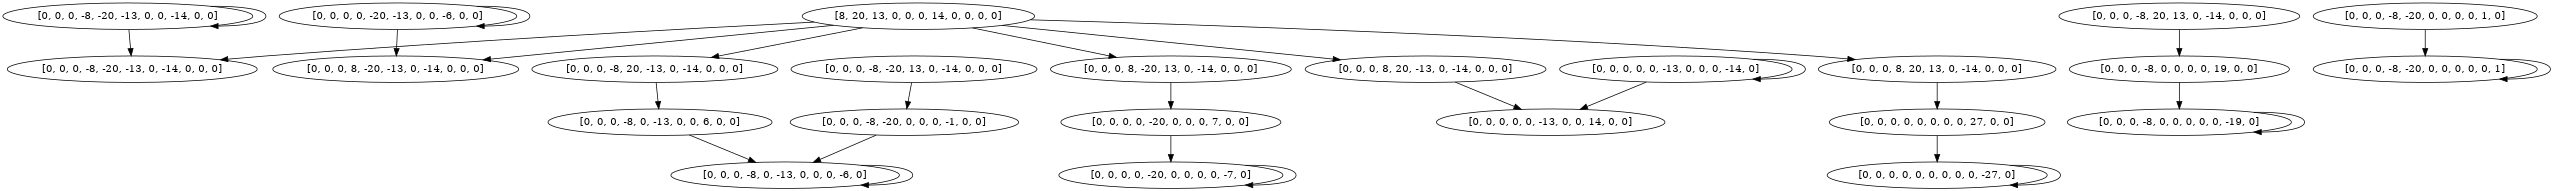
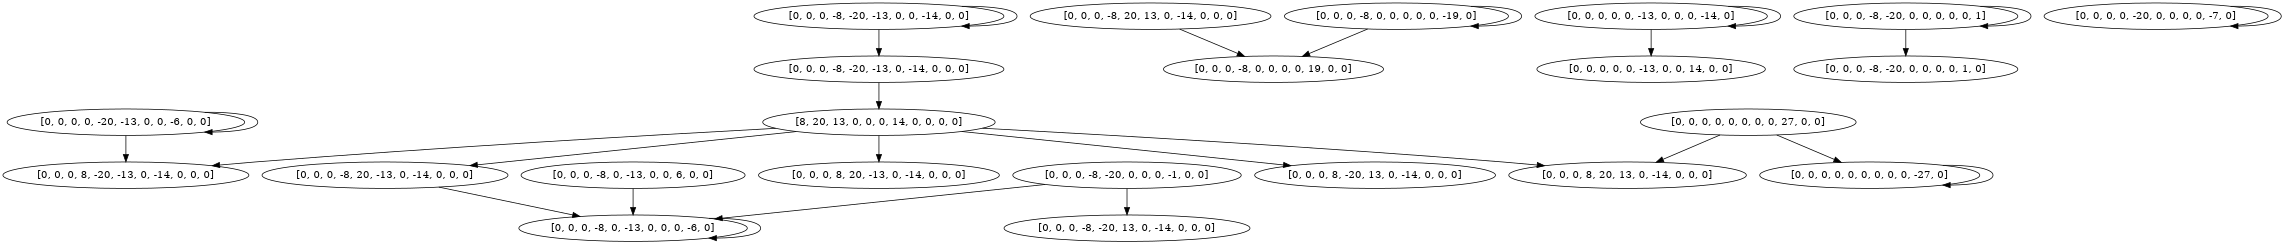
  digraph {
    "[8, 20, 13, 0, 0, 0, 14, 0, 0, 0, 0]"
    "[0, 0, 0, -8, -20, -13, 0, -14, 0, 0, 0]"
    "[0, 0, 0, -8, 20, -13, 0, -14, 0, 0, 0]"
    "[0, 0, 0, 8, -20, -13, 0, -14, 0, 0, 0]"
    "[0, 0, 0, 8, -20, 13, 0, -14, 0, 0, 0]"
    "[0, 0, 0, 8, 20, -13, 0, -14, 0, 0, 0]"
    "[0, 0, 0, 8, 20, 13, 0, -14, 0, 0, 0]"
    "[0, 0, 0, -8, -20, 13, 0, -14, 0, 0, 0]"
    "[0, 0, 0, -8, -20, 0, 0, 0, -1, 0, 0]"
    "[0, 0, 0, -8, 0, -13, 0, 0, 6, 0, 0]"
    "[0, 0, 0, -8, 20, 13, 0, -14, 0, 0, 0]"
    "[0, 0, 0, -8, 0, 0, 0, 0, 19, 0, 0]"
-   "[0, 0, 0, 0, -20, 0, 0, 0, 7, 0, 0]"
    "[0, 0, 0, 0, 0, -13, 0, 0, 14, 0, 0]"
    "[0, 0, 0, 0, 0, 0, 0, 0, 27, 0, 0]"
    "[0, 0, 0, -8, -20, -13, 0, 0, -14, 0, 0]"
    "[0, 0, 0, -8, 0, -13, 0, 0, 0, -6, 0]"
    "[0, 0, 0, -8, -20, 0, 0, 0, 0, 1, 0]"
    "[0, 0, 0, -8, -20, 0, 0, 0, 0, 0, 1]"
    "[0, 0, 0, -8, 0, 0, 0, 0, 0, -19, 0]"
    "[0, 0, 0, 0, -20, -13, 0, 0, -6, 0, 0]"
    "[0, 0, 0, 0, -20, 0, 0, 0, 0, -7, 0]"
    "[0, 0, 0, 0, 0, -13, 0, 0, 0, -14, 0]"
    "[0, 0, 0, 0, 0, 0, 0, 0, 0, -27, 0]"
-   "[8, 20, 13, 0, 0, 0, 14, 0, 0, 0, 0]" -> "[0, 0, 0, -8, -20, -13, 0, -14, 0, 0, 0]"
+   "[0, 0, 0, -8, -20, -13, 0, -14, 0, 0, 0]" -> "[8, 20, 13, 0, 0, 0, 14, 0, 0, 0, 0]"
    "[8, 20, 13, 0, 0, 0, 14, 0, 0, 0, 0]" -> "[0, 0, 0, -8, 20, -13, 0, -14, 0, 0, 0]"
    "[8, 20, 13, 0, 0, 0, 14, 0, 0, 0, 0]" -> "[0, 0, 0, 8, -20, -13, 0, -14, 0, 0, 0]"
    "[8, 20, 13, 0, 0, 0, 14, 0, 0, 0, 0]" -> "[0, 0, 0, 8, -20, 13, 0, -14, 0, 0, 0]"
    "[8, 20, 13, 0, 0, 0, 14, 0, 0, 0, 0]" -> "[0, 0, 0, 8, 20, -13, 0, -14, 0, 0, 0]"
    "[8, 20, 13, 0, 0, 0, 14, 0, 0, 0, 0]" -> "[0, 0, 0, 8, 20, 13, 0, -14, 0, 0, 0]"
-   "[0, 0, 0, -8, 20, -13, 0, -14, 0, 0, 0]" -> "[0, 0, 0, -8, 0, -13, 0, 0, 6, 0, 0]"
-   "[0, 0, 0, 8, -20, 13, 0, -14, 0, 0, 0]" -> "[0, 0, 0, 0, -20, 0, 0, 0, 7, 0, 0]"
-   "[0, 0, 0, 8, 20, -13, 0, -14, 0, 0, 0]" -> "[0, 0, 0, 0, 0, -13, 0, 0, 14, 0, 0]"
-   "[0, 0, 0, 8, 20, 13, 0, -14, 0, 0, 0]" -> "[0, 0, 0, 0, 0, 0, 0, 0, 27, 0, 0]"
-   "[0, 0, 0, -8, -20, 13, 0, -14, 0, 0, 0]" -> "[0, 0, 0, -8, -20, 0, 0, 0, -1, 0, 0]"
+   "[0, 0, 0, -8, 20, -13, 0, -14, 0, 0, 0]" -> "[0, 0, 0, -8, 0, -13, 0, 0, 0, -6, 0]"
+   "[0, 0, 0, 0, 0, 0, 0, 0, 27, 0, 0]" -> "[0, 0, 0, 8, 20, 13, 0, -14, 0, 0, 0]"
+   "[0, 0, 0, -8, -20, 0, 0, 0, -1, 0, 0]" -> "[0, 0, 0, -8, -20, 13, 0, -14, 0, 0, 0]"
    "[0, 0, 0, -8, -20, 0, 0, 0, -1, 0, 0]" -> "[0, 0, 0, -8, 0, -13, 0, 0, 0, -6, 0]"
    "[0, 0, 0, -8, 0, -13, 0, 0, 6, 0, 0]" -> "[0, 0, 0, -8, 0, -13, 0, 0, 0, -6, 0]"
    "[0, 0, 0, -8, 20, 13, 0, -14, 0, 0, 0]" -> "[0, 0, 0, -8, 0, 0, 0, 0, 19, 0, 0]"
-   "[0, 0, 0, -8, 0, 0, 0, 0, 19, 0, 0]" -> "[0, 0, 0, -8, 0, 0, 0, 0, 0, -19, 0]"
-   "[0, 0, 0, 0, -20, 0, 0, 0, 7, 0, 0]" -> "[0, 0, 0, 0, -20, 0, 0, 0, 0, -7, 0]"
+   "[0, 0, 0, -8, 0, 0, 0, 0, 0, -19, 0]" -> "[0, 0, 0, -8, 0, 0, 0, 0, 19, 0, 0]"
    "[0, 0, 0, 0, 0, 0, 0, 0, 27, 0, 0]" -> "[0, 0, 0, 0, 0, 0, 0, 0, 0, -27, 0]"
    "[0, 0, 0, -8, -20, -13, 0, 0, -14, 0, 0]" -> "[0, 0, 0, -8, -20, -13, 0, -14, 0, 0, 0]"
    "[0, 0, 0, -8, -20, -13, 0, 0, -14, 0, 0]" -> "[0, 0, 0, -8, -20, -13, 0, 0, -14, 0, 0]"
    "[0, 0, 0, -8, 0, -13, 0, 0, 0, -6, 0]" -> "[0, 0, 0, -8, 0, -13, 0, 0, 0, -6, 0]"
-   "[0, 0, 0, -8, -20, 0, 0, 0, 0, 1, 0]" -> "[0, 0, 0, -8, -20, 0, 0, 0, 0, 0, 1]"
+   "[0, 0, 0, -8, -20, 0, 0, 0, 0, 0, 1]" -> "[0, 0, 0, -8, -20, 0, 0, 0, 0, 1, 0]"
    "[0, 0, 0, -8, -20, 0, 0, 0, 0, 0, 1]" -> "[0, 0, 0, -8, -20, 0, 0, 0, 0, 0, 1]"
    "[0, 0, 0, -8, 0, 0, 0, 0, 0, -19, 0]" -> "[0, 0, 0, -8, 0, 0, 0, 0, 0, -19, 0]"
    "[0, 0, 0, 0, -20, -13, 0, 0, -6, 0, 0]" -> "[0, 0, 0, 8, -20, -13, 0, -14, 0, 0, 0]"
    "[0, 0, 0, 0, -20, -13, 0, 0, -6, 0, 0]" -> "[0, 0, 0, 0, -20, -13, 0, 0, -6, 0, 0]"
    "[0, 0, 0, 0, -20, 0, 0, 0, 0, -7, 0]" -> "[0, 0, 0, 0, -20, 0, 0, 0, 0, -7, 0]"
    "[0, 0, 0, 0, 0, -13, 0, 0, 0, -14, 0]" -> "[0, 0, 0, 0, 0, -13, 0, 0, 14, 0, 0]"
    "[0, 0, 0, 0, 0, -13, 0, 0, 0, -14, 0]" -> "[0, 0, 0, 0, 0, -13, 0, 0, 0, -14, 0]"
    "[0, 0, 0, 0, 0, 0, 0, 0, 0, -27, 0]" -> "[0, 0, 0, 0, 0, 0, 0, 0, 0, -27, 0]"
  }
